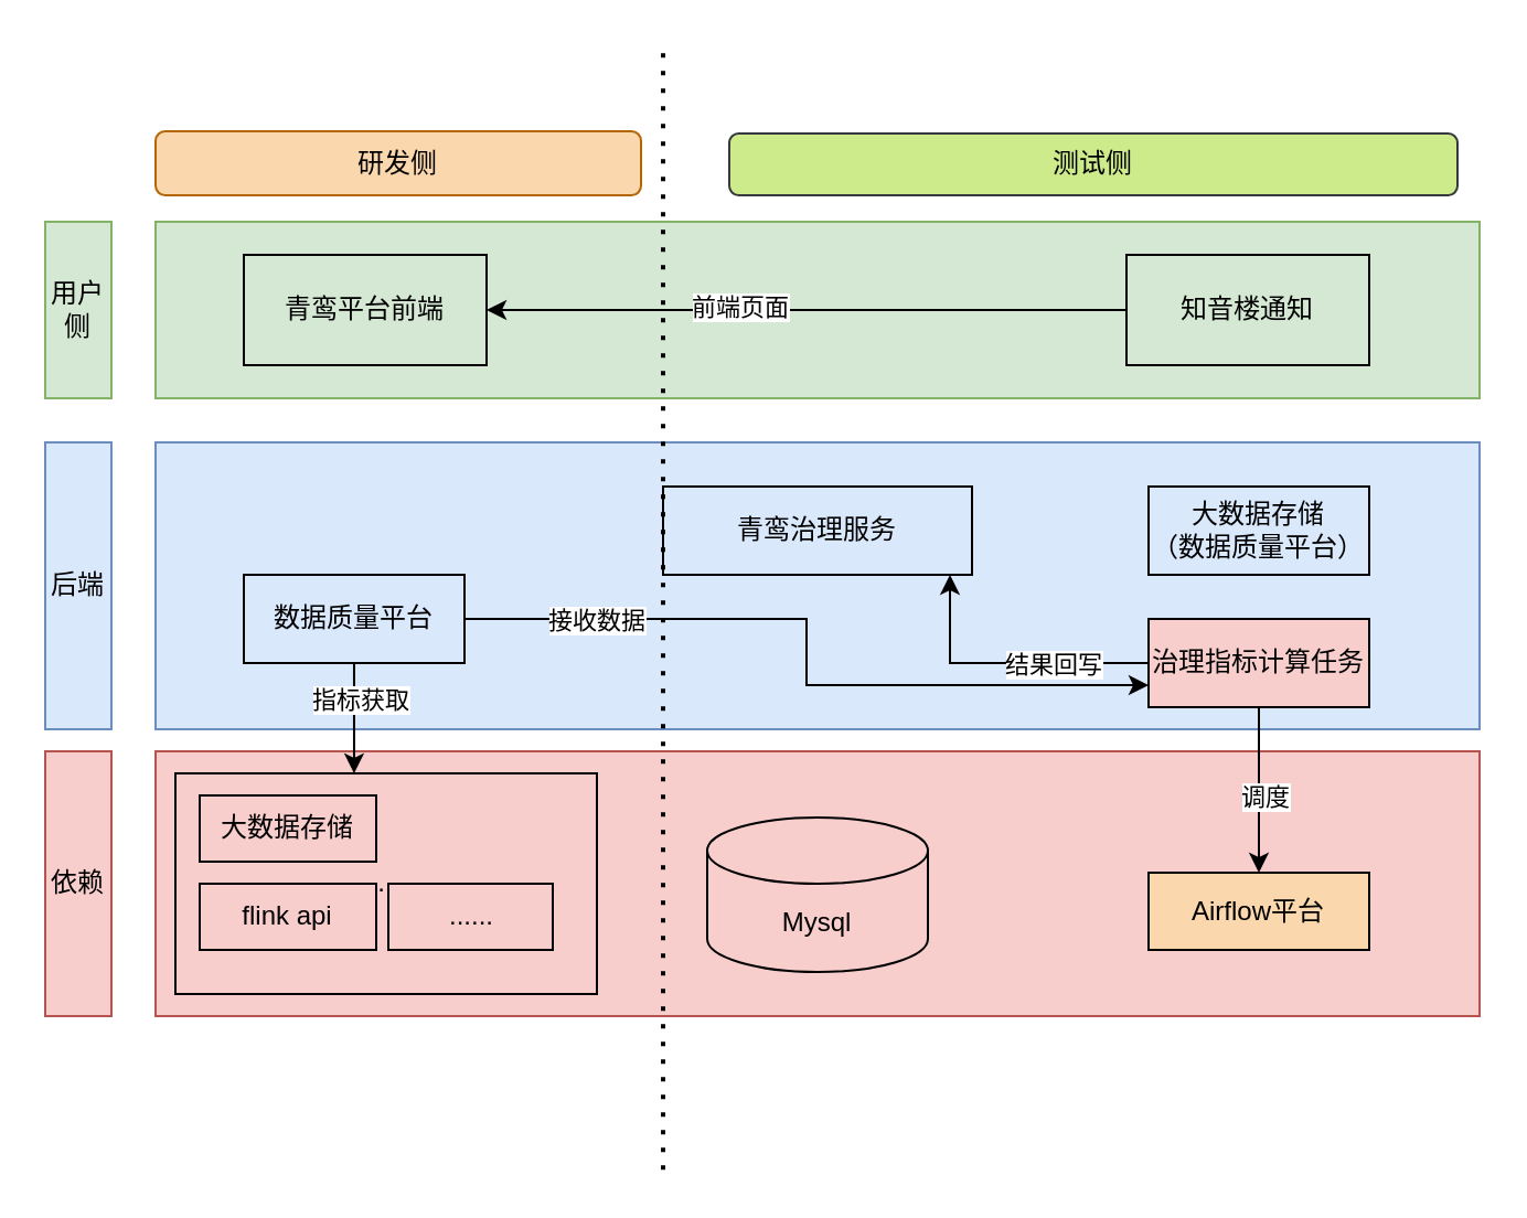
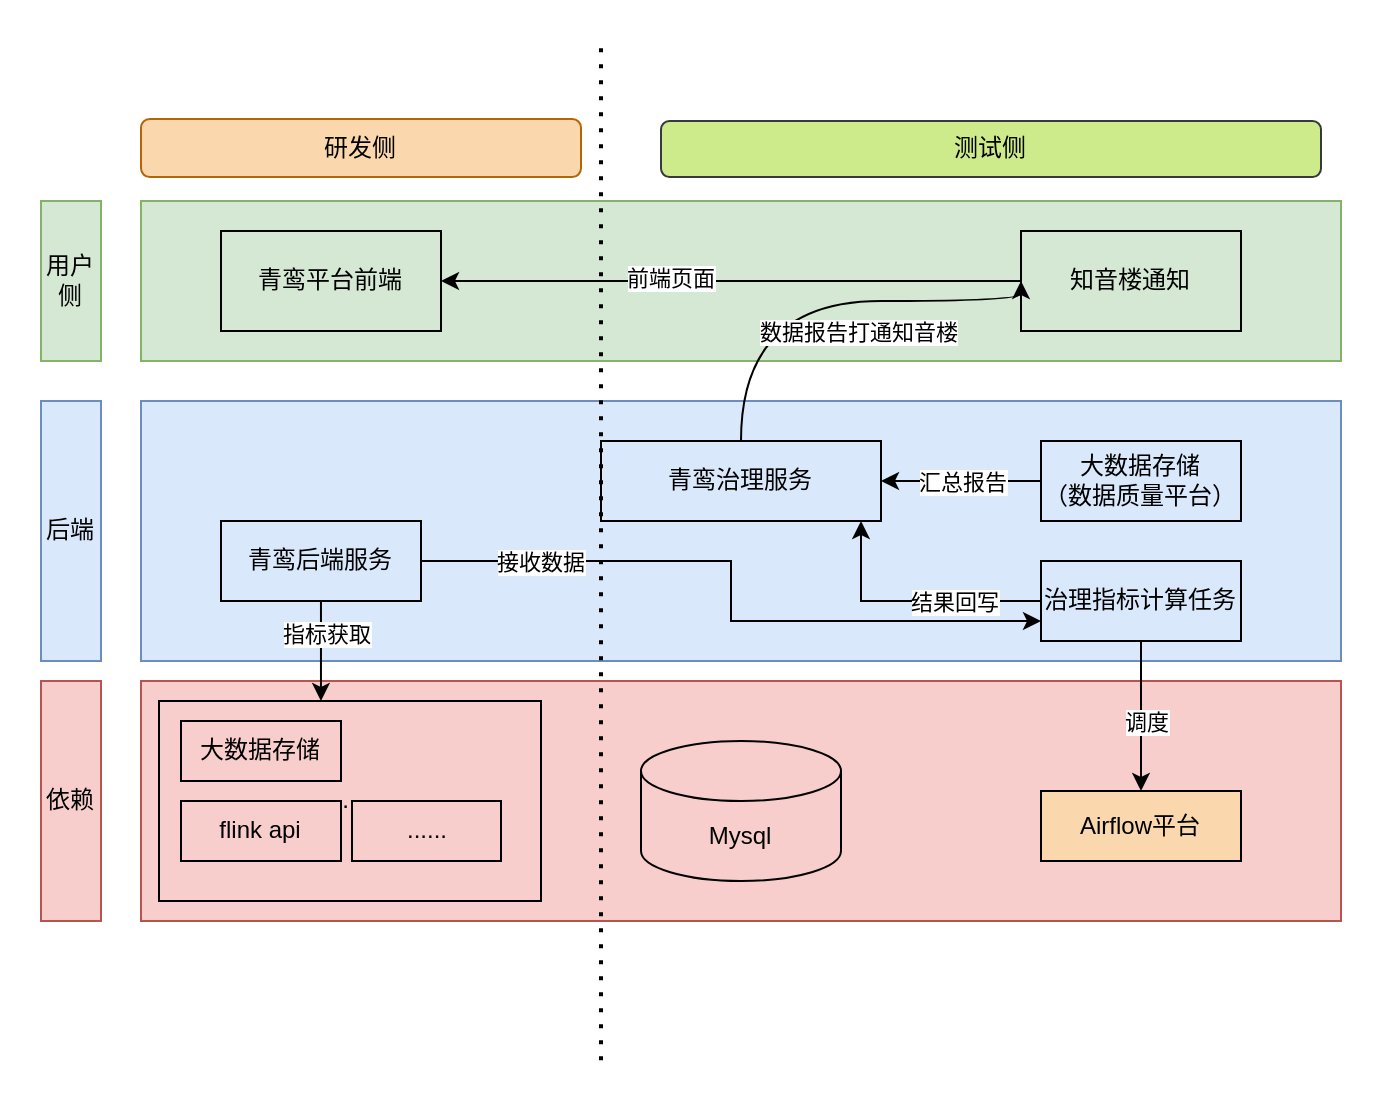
  <mxCell id="0" />
  <mxCell id="1" parent="0" />
  <mxCell id="2" value="" style="rounded=0;whiteSpace=wrap;html=1;fillColor=#dae8fc;strokeColor=#6c8ebf;" parent="1" vertex="1"><mxGeometry x="70" y="200" width="600" height="130" as="geometry" /></mxCell>
  <mxCell id="3" value="" style="rounded=0;whiteSpace=wrap;html=1;fillColor=#d5e8d4;strokeColor=#82b366;" parent="1" vertex="1"><mxGeometry x="70" y="100" width="600" height="80" as="geometry" /></mxCell>
  <mxCell id="4" value="青鸾平台前端" style="rounded=0;whiteSpace=wrap;html=1;fillColor=#d5e8d4;strokeColor=default;" parent="1" vertex="1"><mxGeometry x="110" y="115" width="110" height="50" as="geometry" /></mxCell>
  <mxCell id="5" style="edgeStyle=orthogonalEdgeStyle;rounded=0;orthogonalLoop=1;jettySize=auto;html=1;" parent="1" source="7" target="4" edge="1"><mxGeometry relative="1" as="geometry" /></mxCell>
  <mxCell id="6" value="前端页面" style="edgeLabel;html=1;align=center;verticalAlign=middle;resizable=0;points=[];" parent="5" vertex="1" connectable="0"><mxGeometry x="0.212" y="-2" relative="1" as="geometry"><mxPoint as="offset" /></mxGeometry></mxCell>
  <mxCell id="7" value="知音楼通知" style="rounded=0;whiteSpace=wrap;html=1;fillColor=#d5e8d4;strokeColor=#000000;" parent="1" vertex="1"><mxGeometry x="510" y="115" width="110" height="50" as="geometry" /></mxCell>
  <mxCell id="8" value="用户侧" style="whiteSpace=wrap;html=1;fillColor=#d5e8d4;strokeColor=#82b366;" parent="1" vertex="1"><mxGeometry x="20" y="100" width="30" height="80" as="geometry" /></mxCell>
  <mxCell id="9" value="后端" style="whiteSpace=wrap;html=1;fillColor=#dae8fc;strokeColor=#6c8ebf;" parent="1" vertex="1"><mxGeometry x="20" y="200" width="30" height="130" as="geometry" /></mxCell>
  <mxCell id="10" value="依赖" style="whiteSpace=wrap;html=1;fillColor=#f8cecc;strokeColor=#b85450;" parent="1" vertex="1"><mxGeometry x="20" y="340" width="30" height="120" as="geometry" /></mxCell>
  <mxCell id="11" value="" style="rounded=0;whiteSpace=wrap;html=1;fillColor=#f8cecc;strokeColor=#b85450;" parent="1" vertex="1"><mxGeometry x="70" y="340" width="600" height="120" as="geometry" /></mxCell>
+ <mxCell id="12" style="edgeStyle=orthogonalEdgeStyle;rounded=0;orthogonalLoop=1;jettySize=auto;html=1;entryX=0;entryY=0.5;entryDx=0;entryDy=0;curved=1;" parent="1" source="14" target="7" edge="1"><mxGeometry relative="1" as="geometry"><Array as="points"><mxPoint x="370" y="150" /></Array></mxGeometry></mxCell>
+ <mxCell id="13" value="数据报告打通知音楼" style="edgeLabel;html=1;align=center;verticalAlign=middle;resizable=0;points=[];fillColor=#D5E8D4;" parent="12" vertex="1" connectable="0"><mxGeometry x="0.141" y="-11" relative="1" as="geometry"><mxPoint x="2" y="4" as="offset" /></mxGeometry></mxCell>
  <mxCell id="14" value="青鸾治理服务" style="rounded=0;whiteSpace=wrap;html=1;fillColor=#dae8fc;strokeColor=#000000;" parent="1" vertex="1"><mxGeometry x="300" y="220" width="140" height="40" as="geometry" /></mxCell>
  <mxCell id="15" style="edgeStyle=orthogonalEdgeStyle;rounded=0;orthogonalLoop=1;jettySize=auto;html=1;" parent="1" source="19" target="14" edge="1"><mxGeometry relative="1" as="geometry"><Array as="points"><mxPoint x="430" y="300" /></Array></mxGeometry></mxCell>
  <mxCell id="16" value="结果回写" style="edgeLabel;html=1;align=center;verticalAlign=middle;resizable=0;points=[];" parent="15" vertex="1" connectable="0"><mxGeometry x="-0.551" y="-1" relative="1" as="geometry"><mxPoint x="-15" y="1" as="offset" /></mxGeometry></mxCell>
  <mxCell id="17" style="edgeStyle=orthogonalEdgeStyle;rounded=0;orthogonalLoop=1;jettySize=auto;html=1;entryX=0.5;entryY=0;entryDx=0;entryDy=0;" parent="1" source="19" target="20" edge="1"><mxGeometry relative="1" as="geometry" /></mxCell>
  <mxCell id="18" value="调度" style="edgeLabel;html=1;align=center;verticalAlign=middle;resizable=0;points=[];" parent="17" vertex="1" connectable="0"><mxGeometry x="0.072" y="2" relative="1" as="geometry"><mxPoint as="offset" /></mxGeometry></mxCell>
- <mxCell id="19" value="治理指标计算任务" style="rounded=0;whiteSpace=wrap;html=1;fillColor=#f8cecc;strokeColor=#000000;" parent="1" vertex="1"><mxGeometry x="520" y="280" width="100" height="40" as="geometry" /></mxCell>
+ <mxCell id="19" value="治理指标计算任务" style="rounded=0;whiteSpace=wrap;html=1;fillColor=#dae8fc;strokeColor=#000000;" parent="1" vertex="1"><mxGeometry x="520" y="280" width="100" height="40" as="geometry" /></mxCell>
  <mxCell id="20" value="Airflow平台" style="rounded=0;whiteSpace=wrap;html=1;fillColor=#fad7ac;strokeColor=#000000;" parent="1" vertex="1"><mxGeometry x="520" y="395" width="100" height="35" as="geometry" /></mxCell>
+ <mxCell id="21" style="edgeStyle=orthogonalEdgeStyle;rounded=0;orthogonalLoop=1;jettySize=auto;html=1;" parent="1" source="23" target="14" edge="1"><mxGeometry relative="1" as="geometry" /></mxCell>
+ <mxCell id="22" value="汇总报告" style="edgeLabel;html=1;align=center;verticalAlign=middle;resizable=0;points=[];" parent="21" vertex="1" connectable="0"><mxGeometry x="-0.391" y="-1" relative="1" as="geometry"><mxPoint x="-16" y="1" as="offset" /></mxGeometry></mxCell>
  <mxCell id="23" value="大数据存储&lt;br&gt;（数据质量平台）" style="rounded=0;whiteSpace=wrap;html=1;fillColor=#dae8fc;strokeColor=#000000;" parent="1" vertex="1"><mxGeometry x="520" y="220" width="100" height="40" as="geometry" /></mxCell>
  <mxCell id="24" style="edgeStyle=orthogonalEdgeStyle;rounded=0;orthogonalLoop=1;jettySize=auto;html=1;entryX=0;entryY=0.75;entryDx=0;entryDy=0;" parent="1" source="26" target="19" edge="1"><mxGeometry relative="1" as="geometry" /></mxCell>
  <mxCell id="25" value="接收数据" style="edgeLabel;html=1;align=center;verticalAlign=middle;resizable=0;points=[];" parent="24" vertex="1" connectable="0"><mxGeometry x="-0.807" y="-3" relative="1" as="geometry"><mxPoint x="26" y="-3" as="offset" /></mxGeometry></mxCell>
- <mxCell id="26" value="数据质量平台" style="rounded=0;whiteSpace=wrap;html=1;fillColor=#dae8fc;strokeColor=#000000;" parent="1" vertex="1"><mxGeometry x="110" y="260" width="100" height="40" as="geometry" /></mxCell>
+ <mxCell id="26" value="青鸾后端服务" style="rounded=0;whiteSpace=wrap;html=1;fillColor=#dae8fc;strokeColor=#000000;" parent="1" vertex="1"><mxGeometry x="110" y="260" width="100" height="40" as="geometry" /></mxCell>
  <mxCell id="27" value="......" style="rounded=0;whiteSpace=wrap;html=1;fillColor=#f8cecc;strokeColor=#000000;" parent="1" vertex="1"><mxGeometry x="79" y="350" width="191" height="100" as="geometry" /></mxCell>
  <mxCell id="28" value="大数据存储" style="rounded=0;whiteSpace=wrap;html=1;fillColor=#f8cecc;strokeColor=#000000;" parent="1" vertex="1"><mxGeometry x="90" y="360" width="80" height="30" as="geometry" /></mxCell>
  <mxCell id="29" value="flink api" style="rounded=0;whiteSpace=wrap;html=1;fillColor=#f8cecc;strokeColor=#000000;" parent="1" vertex="1"><mxGeometry x="90" y="400" width="80" height="30" as="geometry" /></mxCell>
  <mxCell id="30" value="......" style="rounded=0;whiteSpace=wrap;html=1;fillColor=#f8cecc;strokeColor=#000000;" parent="1" vertex="1"><mxGeometry x="175.5" y="400" width="74.5" height="30" as="geometry" /></mxCell>
  <mxCell id="31" style="edgeStyle=orthogonalEdgeStyle;rounded=0;orthogonalLoop=1;jettySize=auto;html=1;entryX=0.424;entryY=0;entryDx=0;entryDy=0;entryPerimeter=0;" parent="1" source="26" target="27" edge="1"><mxGeometry relative="1" as="geometry" /></mxCell>
  <mxCell id="32" value="指标获取" style="edgeLabel;html=1;align=center;verticalAlign=middle;resizable=0;points=[];" parent="31" vertex="1" connectable="0"><mxGeometry x="-0.354" y="3" relative="1" as="geometry"><mxPoint as="offset" /></mxGeometry></mxCell>
  <mxCell id="33" value="Mysql" style="shape=cylinder3;whiteSpace=wrap;html=1;boundedLbl=1;backgroundOutline=1;size=15;fillColor=#f8cecc;strokeColor=#000000;" parent="1" vertex="1"><mxGeometry x="320" y="370" width="100" height="70" as="geometry" /></mxCell>
  <mxCell id="34" value="" style="endArrow=none;dashed=1;html=1;dashPattern=1 3;strokeWidth=2;rounded=0;" parent="1" edge="1"><mxGeometry width="50" height="50" relative="1" as="geometry"><mxPoint x="300" y="529.6" as="sourcePoint" /><mxPoint x="300" y="20" as="targetPoint" /></mxGeometry></mxCell>
  <mxCell id="35" value="研发侧" style="rounded=1;whiteSpace=wrap;html=1;fillColor=#fad7ac;strokeColor=#b46504;" parent="1" vertex="1"><mxGeometry x="70" y="59" width="220" height="29" as="geometry" /></mxCell>
  <mxCell id="36" value="测试侧" style="rounded=1;whiteSpace=wrap;html=1;fillColor=#cdeb8b;strokeColor=#36393d;" parent="1" vertex="1"><mxGeometry x="330" y="60" width="330" height="28" as="geometry" /></mxCell>
